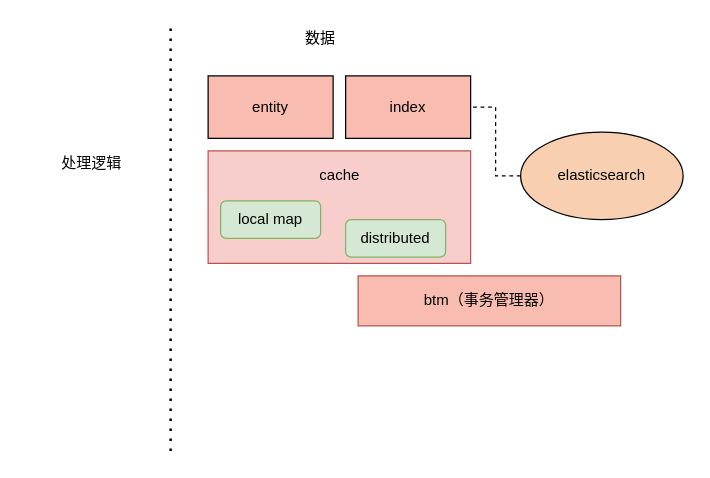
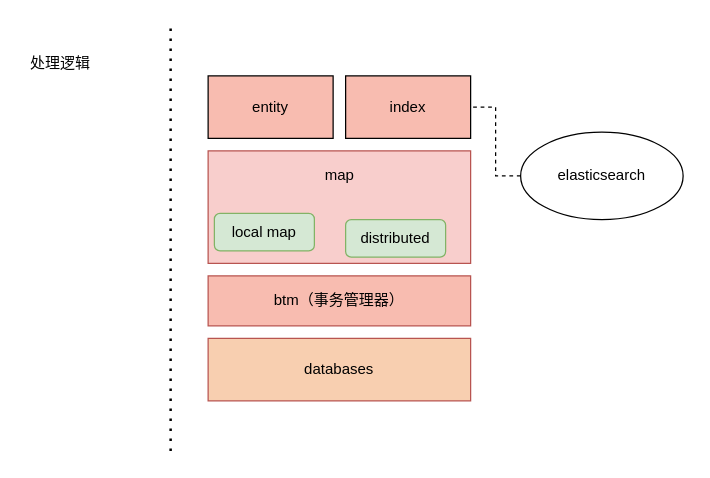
  <mxCell id="0" />
  <mxCell id="1" parent="0" />
- <mxCell id="2" value="数据" style="text;html=1;strokeColor=none;fillColor=none;align=center;verticalAlign=middle;whiteSpace=wrap;rounded=0;" vertex="1" parent="1"><mxGeometry x="236" y="20" width="40" height="20" as="geometry" /></mxCell>
  <mxCell id="3" value="" style="endArrow=none;dashed=1;html=1;dashPattern=1 3;strokeWidth=2;" edge="1" parent="1"><mxGeometry width="50" height="50" relative="1" as="geometry"><mxPoint x="136" y="360" as="sourcePoint" /><mxPoint x="136" y="20" as="targetPoint" /></mxGeometry></mxCell>
- <mxCell id="4" value="处理逻辑" style="text;html=1;strokeColor=none;fillColor=none;align=center;verticalAlign=middle;whiteSpace=wrap;rounded=0;" vertex="1" parent="1"><mxGeometry x="45" y="120" width="56" height="20" as="geometry" /></mxCell>
+ <mxCell id="4" value="处理逻辑" style="text;html=1;strokeColor=none;fillColor=none;align=center;verticalAlign=middle;whiteSpace=wrap;rounded=0;" vertex="1" parent="1"><mxGeometry x="20" y="40" width="56" height="20" as="geometry" /></mxCell>
  <mxCell id="5" value="" style="group" vertex="1" connectable="0" parent="1"><mxGeometry x="166" y="60" width="380" height="260" as="geometry" /></mxCell>
  <mxCell id="6" value="entity" style="rounded=0;whiteSpace=wrap;html=1;fillColor=#F8BCB0;" vertex="1" parent="5"><mxGeometry width="100" height="50" as="geometry" /></mxCell>
- <mxCell id="8" value="btm（事务管理器）" style="rounded=0;whiteSpace=wrap;html=1;strokeColor=#b85450;fillColor=#F8BCB0;" vertex="1" parent="5"><mxGeometry x="120" y="160" width="210" height="40" as="geometry" /></mxCell>
+ <mxCell id="7" value="databases" style="rounded=0;whiteSpace=wrap;html=1;strokeColor=#b85450;fillColor=#F8CFB0;" vertex="1" parent="5"><mxGeometry y="210" width="210" height="50" as="geometry" /></mxCell>
+ <mxCell id="8" value="btm（事务管理器）" style="rounded=0;whiteSpace=wrap;html=1;strokeColor=#b85450;fillColor=#F8BCB0;" vertex="1" parent="5"><mxGeometry y="160" width="210" height="40" as="geometry" /></mxCell>
  <mxCell id="9" value="" style="rounded=0;whiteSpace=wrap;html=1;fillColor=#f8cecc;strokeColor=#b85450;" vertex="1" parent="5"><mxGeometry y="60" width="210" height="90" as="geometry" /></mxCell>
- <mxCell id="10" value="cache" style="text;html=1;align=center;verticalAlign=middle;resizable=0;points=[];autosize=1;strokeColor=none;" vertex="1" parent="5"><mxGeometry x="80" y="70" width="50" height="20" as="geometry" /></mxCell>
- <mxCell id="11" value="local map" style="rounded=1;whiteSpace=wrap;html=1;fillColor=#d5e8d4;strokeColor=#82b366;" vertex="1" parent="5"><mxGeometry x="10" y="100" width="80" height="30" as="geometry" /></mxCell>
+ <mxCell id="10" value="map" style="text;html=1;align=center;verticalAlign=middle;resizable=0;points=[];autosize=1;strokeColor=none;" vertex="1" parent="5"><mxGeometry x="80" y="70" width="50" height="20" as="geometry" /></mxCell>
+ <mxCell id="11" value="local map" style="rounded=1;whiteSpace=wrap;html=1;fillColor=#d5e8d4;strokeColor=#82b366;" vertex="1" parent="5"><mxGeometry x="5" y="110" width="80" height="30" as="geometry" /></mxCell>
  <mxCell id="12" value="distributed" style="rounded=1;whiteSpace=wrap;html=1;fillColor=#d5e8d4;strokeColor=#82b366;" vertex="1" parent="5"><mxGeometry x="110" y="115" width="80" height="30" as="geometry" /></mxCell>
  <mxCell id="13" value="index" style="rounded=0;whiteSpace=wrap;html=1;fillColor=#F8BCB0;" vertex="1" parent="5"><mxGeometry x="110" width="100" height="50" as="geometry" /></mxCell>
  <mxCell id="14" style="edgeStyle=orthogonalEdgeStyle;rounded=0;orthogonalLoop=1;jettySize=auto;html=1;exitX=0;exitY=0.5;exitDx=0;exitDy=0;dashed=1;endArrow=none;" edge="1" parent="5" source="15" target="13"><mxGeometry relative="1" as="geometry" /></mxCell>
- <mxCell id="15" value="&lt;span&gt;elasticsearch&lt;/span&gt;" style="ellipse;whiteSpace=wrap;html=1;fillColor=#F8CFB0;" vertex="1" parent="5"><mxGeometry x="250" y="45" width="130" height="70" as="geometry" /></mxCell>
+ <mxCell id="15" value="&lt;span&gt;elasticsearch&lt;/span&gt;" style="ellipse;whiteSpace=wrap;html=1;fillColor=#ffffff;" vertex="1" parent="5"><mxGeometry x="250" y="45" width="130" height="70" as="geometry" /></mxCell>
